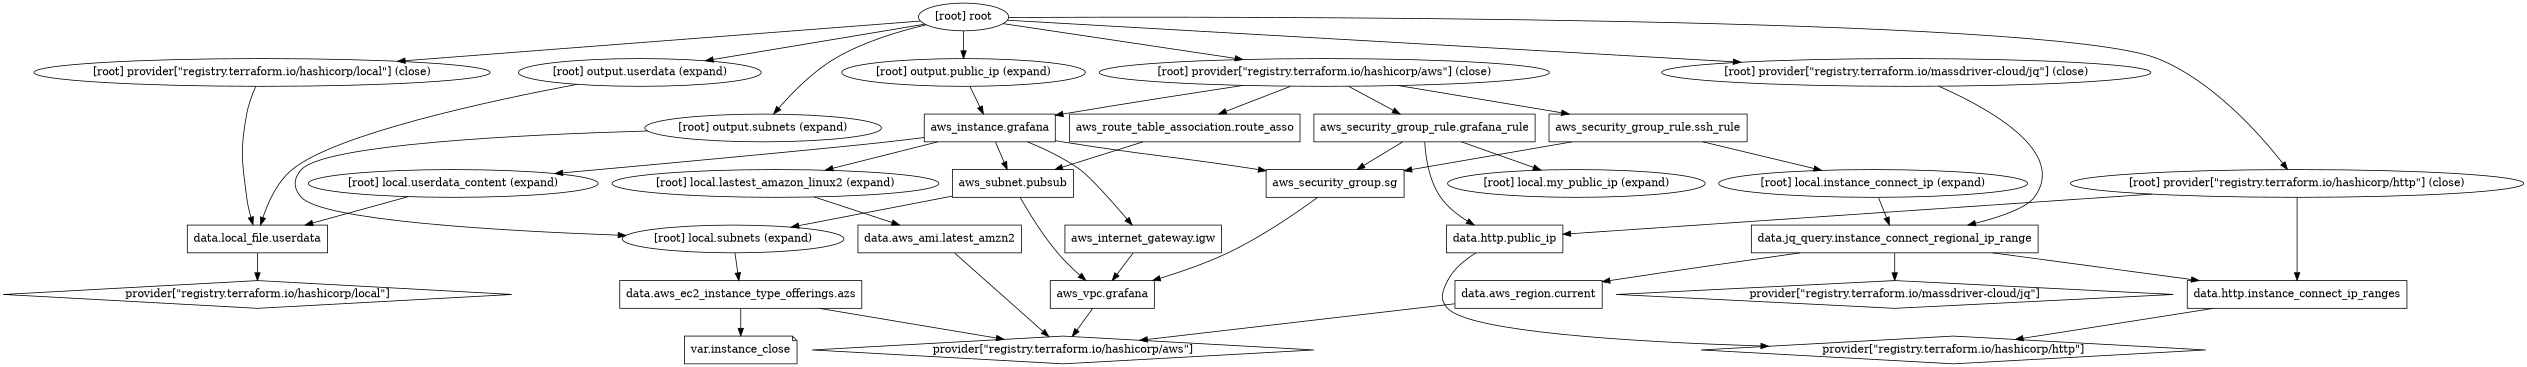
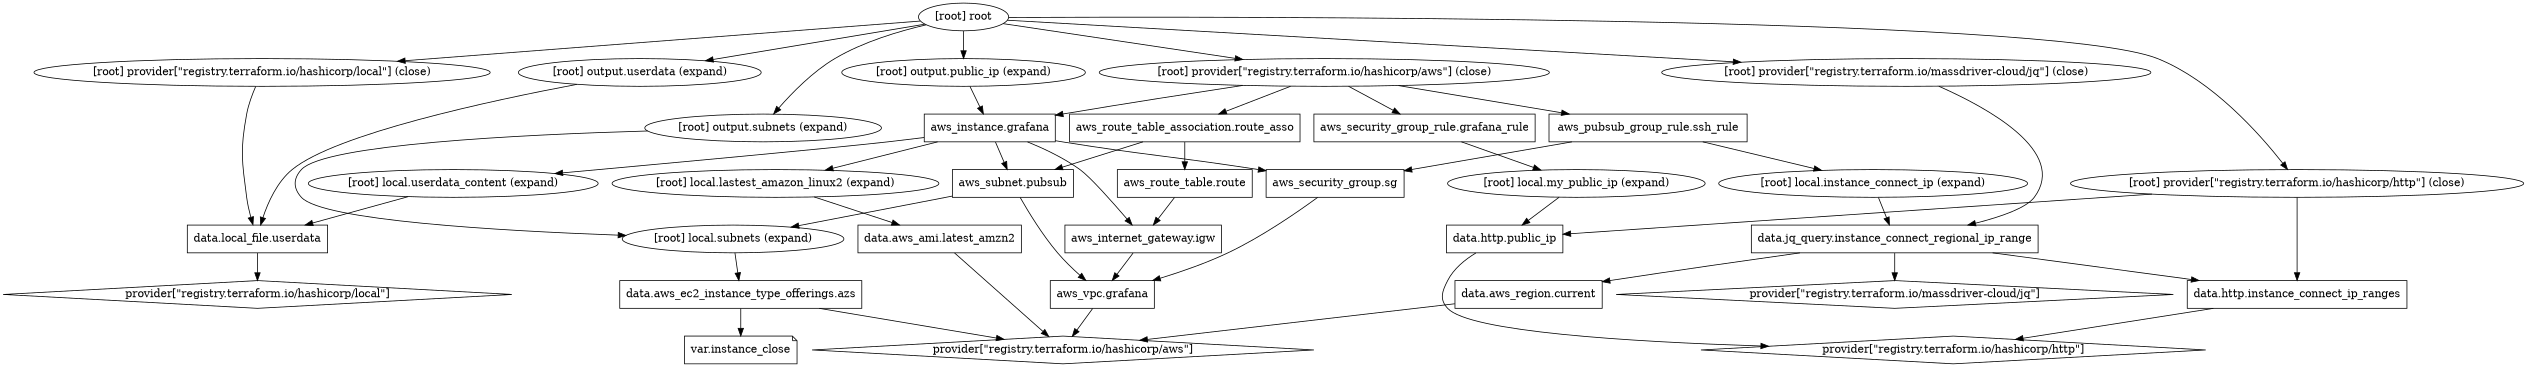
  digraph {
    compound=true
    newrank=true
    node [shape=box]
    n1 [label="aws_instance.grafana"]
    n2 [label="aws_internet_gateway.igw"]
    n3 [label="aws_security_group.sg"]
    n4 [label="aws_subnet.pubsub"]
    "[root] local.lastest_amazon_linux2 (expand)" [shape=""]
    "[root] local.userdata_content (expand)" [shape=""]
    n7 [label="aws_vpc.grafana"]
+   n8 [label="aws_route_table.route"]
    n9 [label="aws_route_table_association.route_asso"]
    n10 [label="aws_security_group_rule.grafana_rule"]
    "[root] local.my_public_ip (expand)" [shape=""]
-   n12 [label="aws_security_group_rule.ssh_rule"]
+   n12 [label="aws_pubsub_group_rule.ssh_rule"]
    "[root] local.instance_connect_ip (expand)" [shape=""]
    "[root] local.subnets (expand)" [shape=""]
    n15 [label="provider[\"registry.terraform.io/hashicorp/aws\"]" shape=diamond]
    n16 [label="data.aws_ami.latest_amzn2"]
    n17 [label="data.aws_ec2_instance_type_offerings.azs"]
    n18 [label="var.instance_close" shape=note]
    n19 [label="data.aws_region.current"]
    n20 [label="data.http.instance_connect_ip_ranges"]
    n21 [label="provider[\"registry.terraform.io/hashicorp/http\"]" shape=diamond]
    n22 [label="data.http.public_ip"]
    n23 [label="data.jq_query.instance_connect_regional_ip_range"]
    n24 [label="provider[\"registry.terraform.io/massdriver-cloud/jq\"]" shape=diamond]
    n25 [label="data.local_file.userdata"]
    n26 [label="provider[\"registry.terraform.io/hashicorp/local\"]" shape=diamond]
    "[root] output.public_ip (expand)" [shape=""]
    "[root] output.subnets (expand)" [shape=""]
    "[root] output.userdata (expand)" [shape=""]
    "[root] provider[\"registry.terraform.io/hashicorp/aws\"] (close)" [shape=""]
    "[root] provider[\"registry.terraform.io/hashicorp/http\"] (close)" [shape=""]
    "[root] provider[\"registry.terraform.io/hashicorp/local\"] (close)" [shape=""]
    "[root] provider[\"registry.terraform.io/massdriver-cloud/jq\"] (close)" [shape=""]
    "[root] root" [shape=""]
    subgraph sub_1 {
      n1
      n2
      n3
      n4
      "[root] local.lastest_amazon_linux2 (expand)"
      "[root] local.userdata_content (expand)"
      n7
+     n8
      n9
      n10
      "[root] local.my_public_ip (expand)"
      n12
      "[root] local.instance_connect_ip (expand)"
      "[root] local.subnets (expand)"
      n15
      n16
      n17
      n18
      n19
      n20
      n21
      n22
      n23
      n24
      n25
      n26
      "[root] output.public_ip (expand)"
      "[root] output.subnets (expand)"
      "[root] output.userdata (expand)"
      "[root] provider[\"registry.terraform.io/hashicorp/aws\"] (close)"
      "[root] provider[\"registry.terraform.io/hashicorp/http\"] (close)"
      "[root] provider[\"registry.terraform.io/hashicorp/local\"] (close)"
      "[root] provider[\"registry.terraform.io/massdriver-cloud/jq\"] (close)"
      "[root] root"
    }
    n1 -> n2
    n1 -> n3
    n1 -> n4
    n1 -> "[root] local.lastest_amazon_linux2 (expand)"
    n1 -> "[root] local.userdata_content (expand)"
    n2 -> n7
    n3 -> n7
    n4 -> n7
    n4 -> "[root] local.subnets (expand)"
    "[root] local.lastest_amazon_linux2 (expand)" -> n16
    "[root] local.userdata_content (expand)" -> n25
    n7 -> n15
+   n8 -> n2
    n9 -> n4
-   n10 -> n3
+   n9 -> n8
    n10 -> "[root] local.my_public_ip (expand)"
-   n10 -> n22
+   "[root] local.my_public_ip (expand)" -> n22
    n12 -> n3
    n12 -> "[root] local.instance_connect_ip (expand)"
    "[root] local.instance_connect_ip (expand)" -> n23
    "[root] local.subnets (expand)" -> n17
    n16 -> n15
    n17 -> n15
    n17 -> n18
    n19 -> n15
    n20 -> n21
    n22 -> n21
    n23 -> n19
    n23 -> n20
    n23 -> n24
    n25 -> n26
    "[root] output.public_ip (expand)" -> n1
    "[root] output.subnets (expand)" -> "[root] local.subnets (expand)"
    "[root] output.userdata (expand)" -> n25
    "[root] provider[\"registry.terraform.io/hashicorp/aws\"] (close)" -> n1
    "[root] provider[\"registry.terraform.io/hashicorp/aws\"] (close)" -> n9
    "[root] provider[\"registry.terraform.io/hashicorp/aws\"] (close)" -> n10
    "[root] provider[\"registry.terraform.io/hashicorp/aws\"] (close)" -> n12
    "[root] provider[\"registry.terraform.io/hashicorp/http\"] (close)" -> n20
    "[root] provider[\"registry.terraform.io/hashicorp/http\"] (close)" -> n22
    "[root] provider[\"registry.terraform.io/hashicorp/local\"] (close)" -> n25
    "[root] provider[\"registry.terraform.io/massdriver-cloud/jq\"] (close)" -> n23
    "[root] root" -> "[root] output.public_ip (expand)"
    "[root] root" -> "[root] output.subnets (expand)"
    "[root] root" -> "[root] output.userdata (expand)"
    "[root] root" -> "[root] provider[\"registry.terraform.io/hashicorp/aws\"] (close)"
    "[root] root" -> "[root] provider[\"registry.terraform.io/hashicorp/http\"] (close)"
    "[root] root" -> "[root] provider[\"registry.terraform.io/hashicorp/local\"] (close)"
    "[root] root" -> "[root] provider[\"registry.terraform.io/massdriver-cloud/jq\"] (close)"
  }
